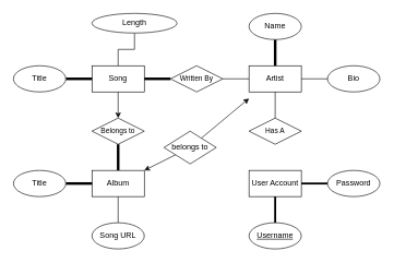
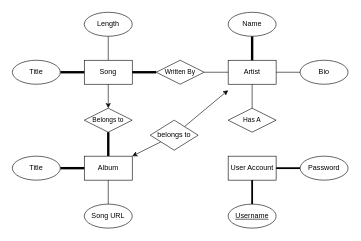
  <mxCell id="0" />
  <mxCell id="1" parent="0" />
  <mxCell id="2" value="Song" style="rounded=0;whiteSpace=wrap;html=1;" parent="1" vertex="1"><mxGeometry x="140" y="100" width="80" height="40" as="geometry" /></mxCell>
  <mxCell id="3" style="edgeStyle=orthogonalEdgeStyle;rounded=0;orthogonalLoop=1;jettySize=auto;html=1;exitX=1;exitY=0.5;exitDx=0;exitDy=0;entryX=0;entryY=0.5;entryDx=0;entryDy=0;endArrow=none;endFill=0;strokeWidth=4;" parent="1" source="4" target="2" edge="1"><mxGeometry relative="1" as="geometry" /></mxCell>
  <mxCell id="4" value="Title" style="ellipse;whiteSpace=wrap;html=1;" parent="1" vertex="1"><mxGeometry x="20" y="100" width="80" height="40" as="geometry" /></mxCell>
  <mxCell id="5" style="edgeStyle=orthogonalEdgeStyle;rounded=0;orthogonalLoop=1;jettySize=auto;html=1;exitX=0.5;exitY=1;exitDx=0;exitDy=0;entryX=0.5;entryY=0;entryDx=0;entryDy=0;endArrow=none;endFill=0;" parent="1" source="6" target="2" edge="1"><mxGeometry relative="1" as="geometry" /></mxCell>
- <mxCell id="6" value="Length" style="ellipse;whiteSpace=wrap;html=1;" parent="1" vertex="1"><mxGeometry x="140" y="20" width="130" height="30" as="geometry" /></mxCell>
+ <mxCell id="6" value="Length" style="ellipse;whiteSpace=wrap;html=1;" parent="1" vertex="1"><mxGeometry x="140" y="20" width="80" height="40" as="geometry" /></mxCell>
  <mxCell id="7" value="" style="edgeStyle=orthogonalEdgeStyle;rounded=0;orthogonalLoop=1;jettySize=auto;html=1;endArrow=none;endFill=0;exitX=0.5;exitY=0;exitDx=0;exitDy=0;startArrow=classic;startFill=1;" parent="1" source="8" target="2" edge="1"><mxGeometry relative="1" as="geometry"><mxPoint x="180" y="180" as="sourcePoint" /></mxGeometry></mxCell>
  <mxCell id="8" value="&lt;font style=&quot;font-size: 11px&quot;&gt;Belongs to&lt;/font&gt;" style="rhombus;whiteSpace=wrap;html=1;" parent="1" vertex="1"><mxGeometry x="140" y="180" width="80" height="40" as="geometry" /></mxCell>
  <mxCell id="9" value="" style="edgeStyle=none;rounded=0;orthogonalLoop=1;jettySize=auto;html=1;endArrow=none;endFill=0;strokeWidth=4;" parent="1" source="10" target="8" edge="1"><mxGeometry relative="1" as="geometry" /></mxCell>
  <mxCell id="10" value="Album" style="rounded=0;whiteSpace=wrap;html=1;" parent="1" vertex="1"><mxGeometry x="140" y="260" width="80" height="40" as="geometry" /></mxCell>
  <mxCell id="11" value="" style="edgeStyle=none;rounded=0;orthogonalLoop=1;jettySize=auto;html=1;endArrow=none;endFill=0;strokeWidth=4;" parent="1" source="12" target="10" edge="1"><mxGeometry relative="1" as="geometry" /></mxCell>
  <mxCell id="12" value="Title" style="ellipse;whiteSpace=wrap;html=1;" parent="1" vertex="1"><mxGeometry x="20" y="260" width="80" height="40" as="geometry" /></mxCell>
  <mxCell id="13" value="" style="edgeStyle=none;rounded=0;orthogonalLoop=1;jettySize=auto;html=1;endArrow=none;endFill=0;" parent="1" source="14" target="10" edge="1"><mxGeometry relative="1" as="geometry" /></mxCell>
  <mxCell id="14" value="Song URL" style="ellipse;whiteSpace=wrap;html=1;" parent="1" vertex="1"><mxGeometry x="140" y="340" width="80" height="40" as="geometry" /></mxCell>
  <mxCell id="15" value="" style="edgeStyle=none;rounded=0;orthogonalLoop=1;jettySize=auto;html=1;endArrow=none;endFill=0;strokeWidth=4;" parent="1" source="16" target="2" edge="1"><mxGeometry relative="1" as="geometry" /></mxCell>
  <mxCell id="16" value="&lt;font style=&quot;font-size: 11px&quot;&gt;Written By&lt;/font&gt;" style="rhombus;whiteSpace=wrap;html=1;" parent="1" vertex="1"><mxGeometry x="260" y="100" width="80" height="40" as="geometry" /></mxCell>
  <mxCell id="17" value="" style="edgeStyle=none;rounded=0;orthogonalLoop=1;jettySize=auto;html=1;endArrow=none;endFill=0;" parent="1" source="18" target="16" edge="1"><mxGeometry relative="1" as="geometry" /></mxCell>
  <mxCell id="18" value="Artist" style="rounded=0;whiteSpace=wrap;html=1;" parent="1" vertex="1"><mxGeometry x="380" y="100" width="80" height="40" as="geometry" /></mxCell>
  <mxCell id="19" value="" style="edgeStyle=none;rounded=0;orthogonalLoop=1;jettySize=auto;html=1;endArrow=none;endFill=0;strokeWidth=4;" parent="1" source="20" target="18" edge="1"><mxGeometry relative="1" as="geometry" /></mxCell>
  <mxCell id="20" value="Name" style="ellipse;whiteSpace=wrap;html=1;" parent="1" vertex="1"><mxGeometry x="380" y="20" width="80" height="40" as="geometry" /></mxCell>
  <mxCell id="21" value="" style="edgeStyle=none;rounded=0;orthogonalLoop=1;jettySize=auto;html=1;endArrow=none;endFill=0;" parent="1" source="22" target="18" edge="1"><mxGeometry relative="1" as="geometry" /></mxCell>
  <mxCell id="22" value="Bio" style="ellipse;whiteSpace=wrap;html=1;" parent="1" vertex="1"><mxGeometry x="500" y="100" width="80" height="40" as="geometry" /></mxCell>
  <mxCell id="23" value="" style="edgeStyle=none;rounded=0;orthogonalLoop=1;jettySize=auto;html=1;endArrow=none;endFill=0;strokeWidth=1;entryX=0.5;entryY=1;entryDx=0;entryDy=0;startArrow=none;startFill=0;" parent="1" source="24" target="18" edge="1"><mxGeometry relative="1" as="geometry"><mxPoint x="420" y="146" as="targetPoint" /></mxGeometry></mxCell>
  <mxCell id="24" value="&lt;font style=&quot;font-size: 11px&quot;&gt;Has A&lt;/font&gt;" style="rhombus;whiteSpace=wrap;html=1;" parent="1" vertex="1"><mxGeometry x="380" y="180" width="80" height="40" as="geometry" /></mxCell>
  <mxCell id="25" value="User Account" style="rounded=0;whiteSpace=wrap;html=1;" parent="1" vertex="1"><mxGeometry x="380" y="260" width="80" height="40" as="geometry" /></mxCell>
  <mxCell id="26" style="edgeStyle=none;rounded=0;orthogonalLoop=1;jettySize=auto;html=1;exitX=0.5;exitY=0;exitDx=0;exitDy=0;entryX=0.5;entryY=1;entryDx=0;entryDy=0;endArrow=none;endFill=0;strokeWidth=3;" parent="1" source="27" target="25" edge="1"><mxGeometry relative="1" as="geometry" /></mxCell>
  <mxCell id="27" value="&lt;u&gt;Username&lt;/u&gt;" style="ellipse;whiteSpace=wrap;html=1;" parent="1" vertex="1"><mxGeometry x="380" y="340" width="80" height="40" as="geometry" /></mxCell>
  <mxCell id="28" style="edgeStyle=none;rounded=0;orthogonalLoop=1;jettySize=auto;html=1;exitX=0;exitY=0.5;exitDx=0;exitDy=0;entryX=1;entryY=0.5;entryDx=0;entryDy=0;endArrow=none;endFill=0;strokeWidth=3;" parent="1" source="29" target="25" edge="1"><mxGeometry relative="1" as="geometry" /></mxCell>
  <mxCell id="29" value="Password" style="ellipse;whiteSpace=wrap;html=1;" parent="1" vertex="1"><mxGeometry x="500" y="260" width="80" height="40" as="geometry" /></mxCell>
  <mxCell id="30" style="edgeStyle=none;html=1;" edge="1" parent="1" source="32"><mxGeometry relative="1" as="geometry"><mxPoint x="380" y="150" as="targetPoint" /></mxGeometry></mxCell>
  <mxCell id="31" style="edgeStyle=none;html=1;entryX=1;entryY=0;entryDx=0;entryDy=0;" edge="1" parent="1" source="32" target="10"><mxGeometry relative="1" as="geometry" /></mxCell>
  <mxCell id="32" value="belongs to" style="rhombus;whiteSpace=wrap;html=1;" vertex="1" parent="1"><mxGeometry x="250" y="200" width="80" height="50" as="geometry" /></mxCell>
